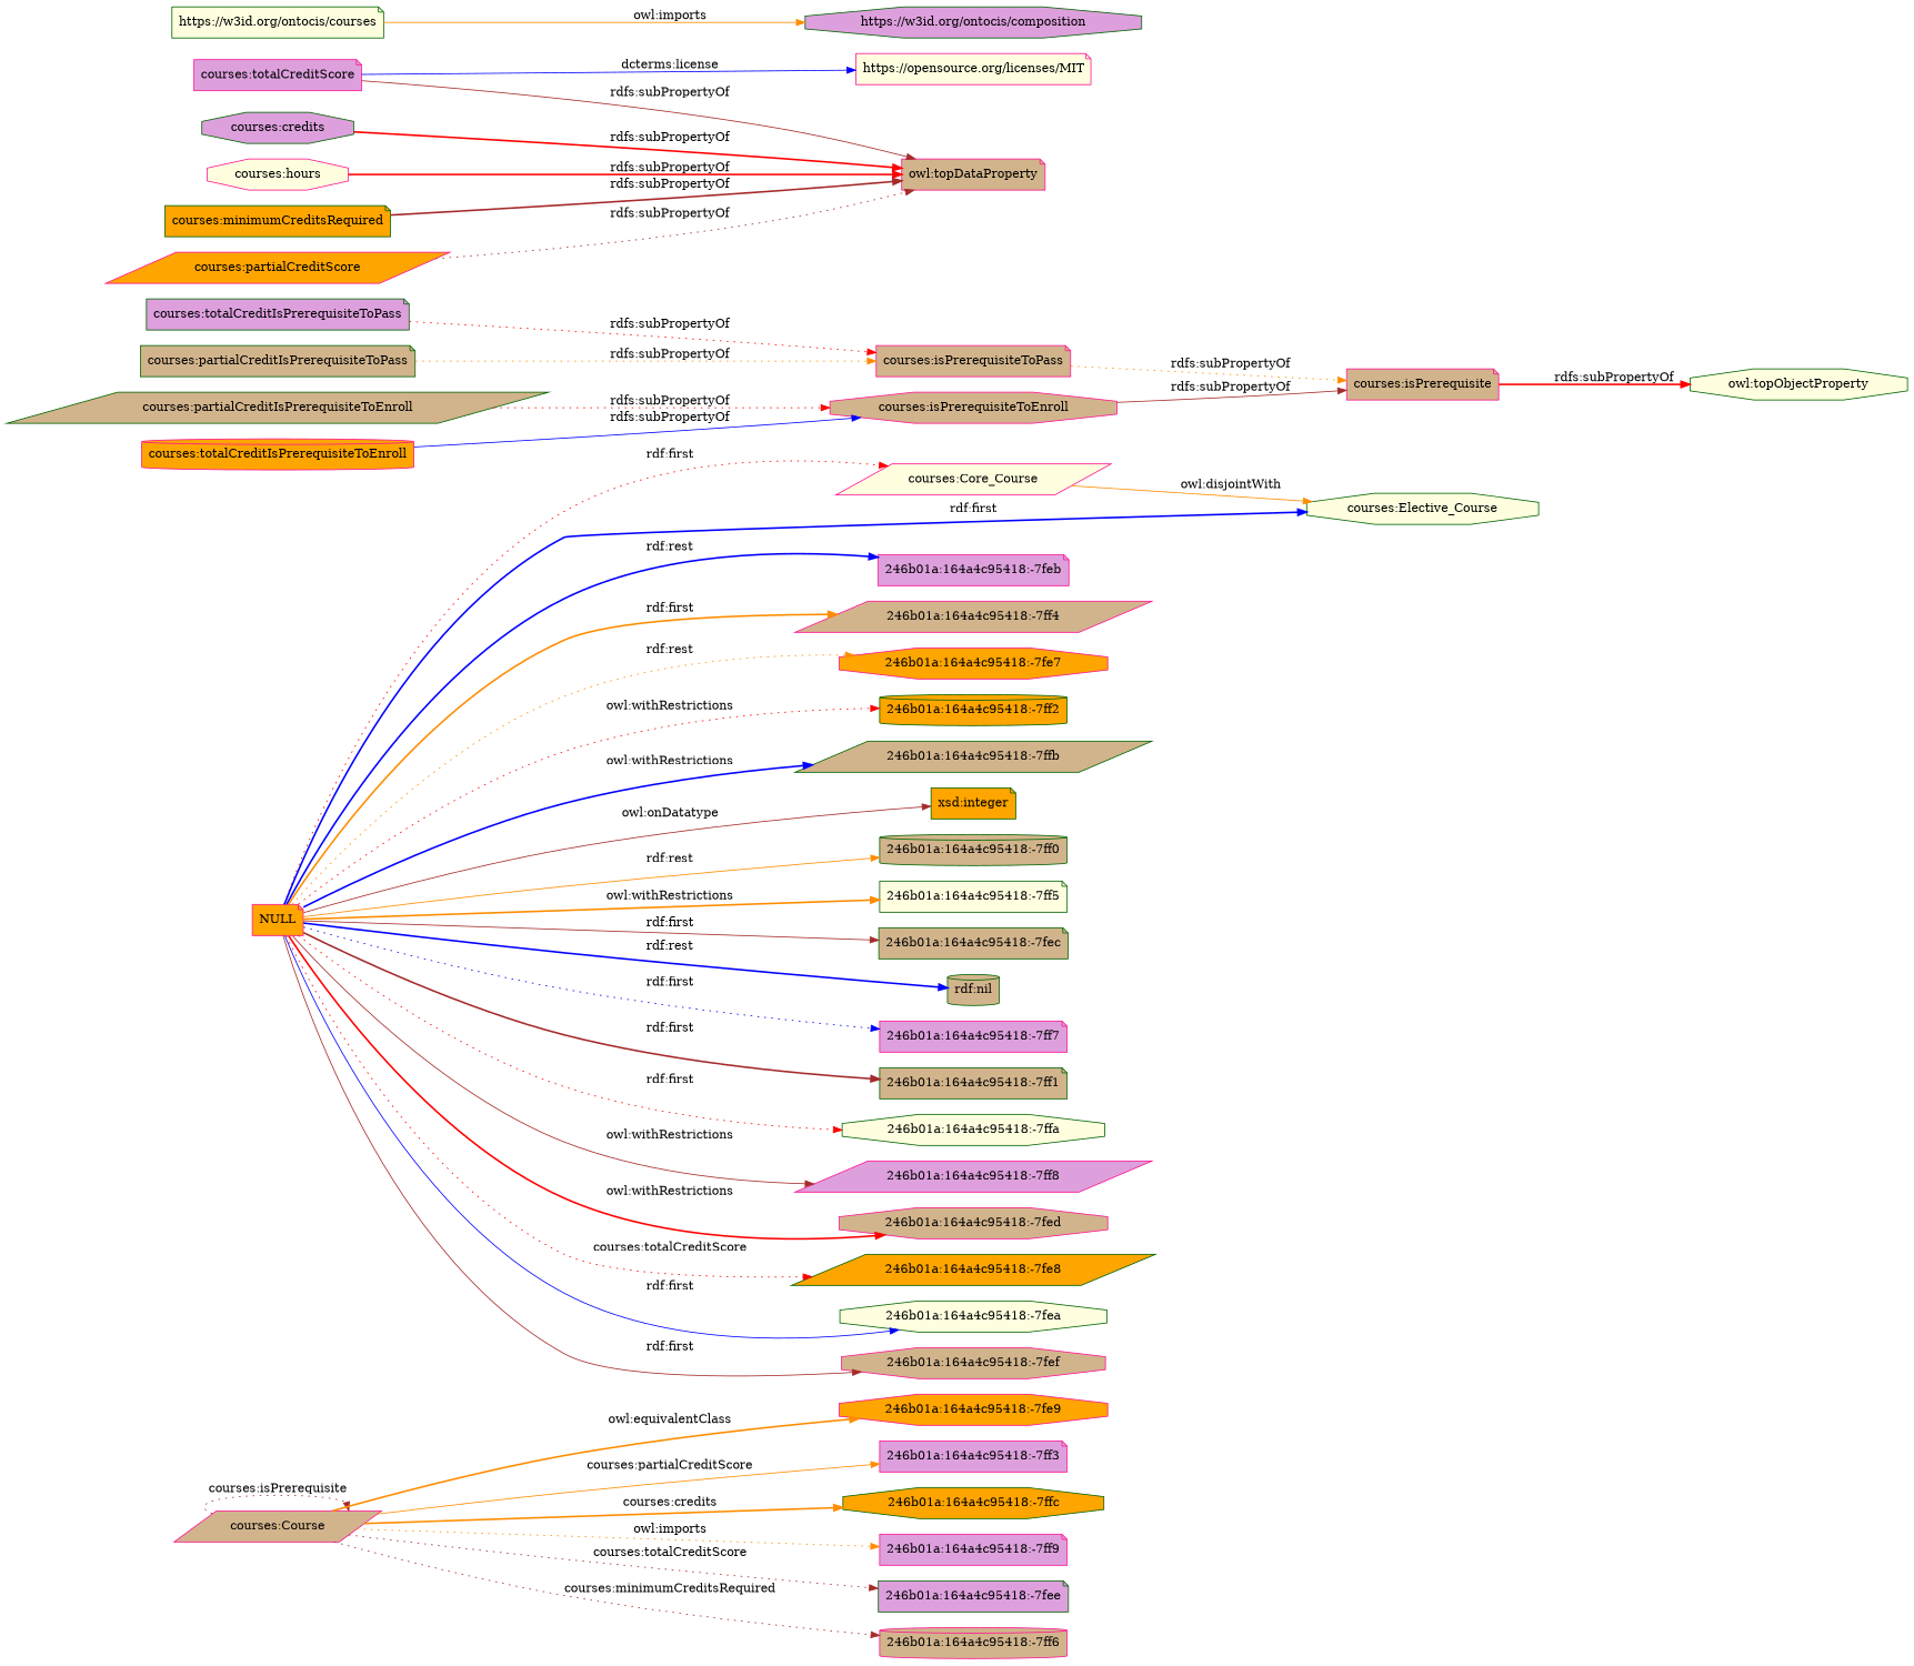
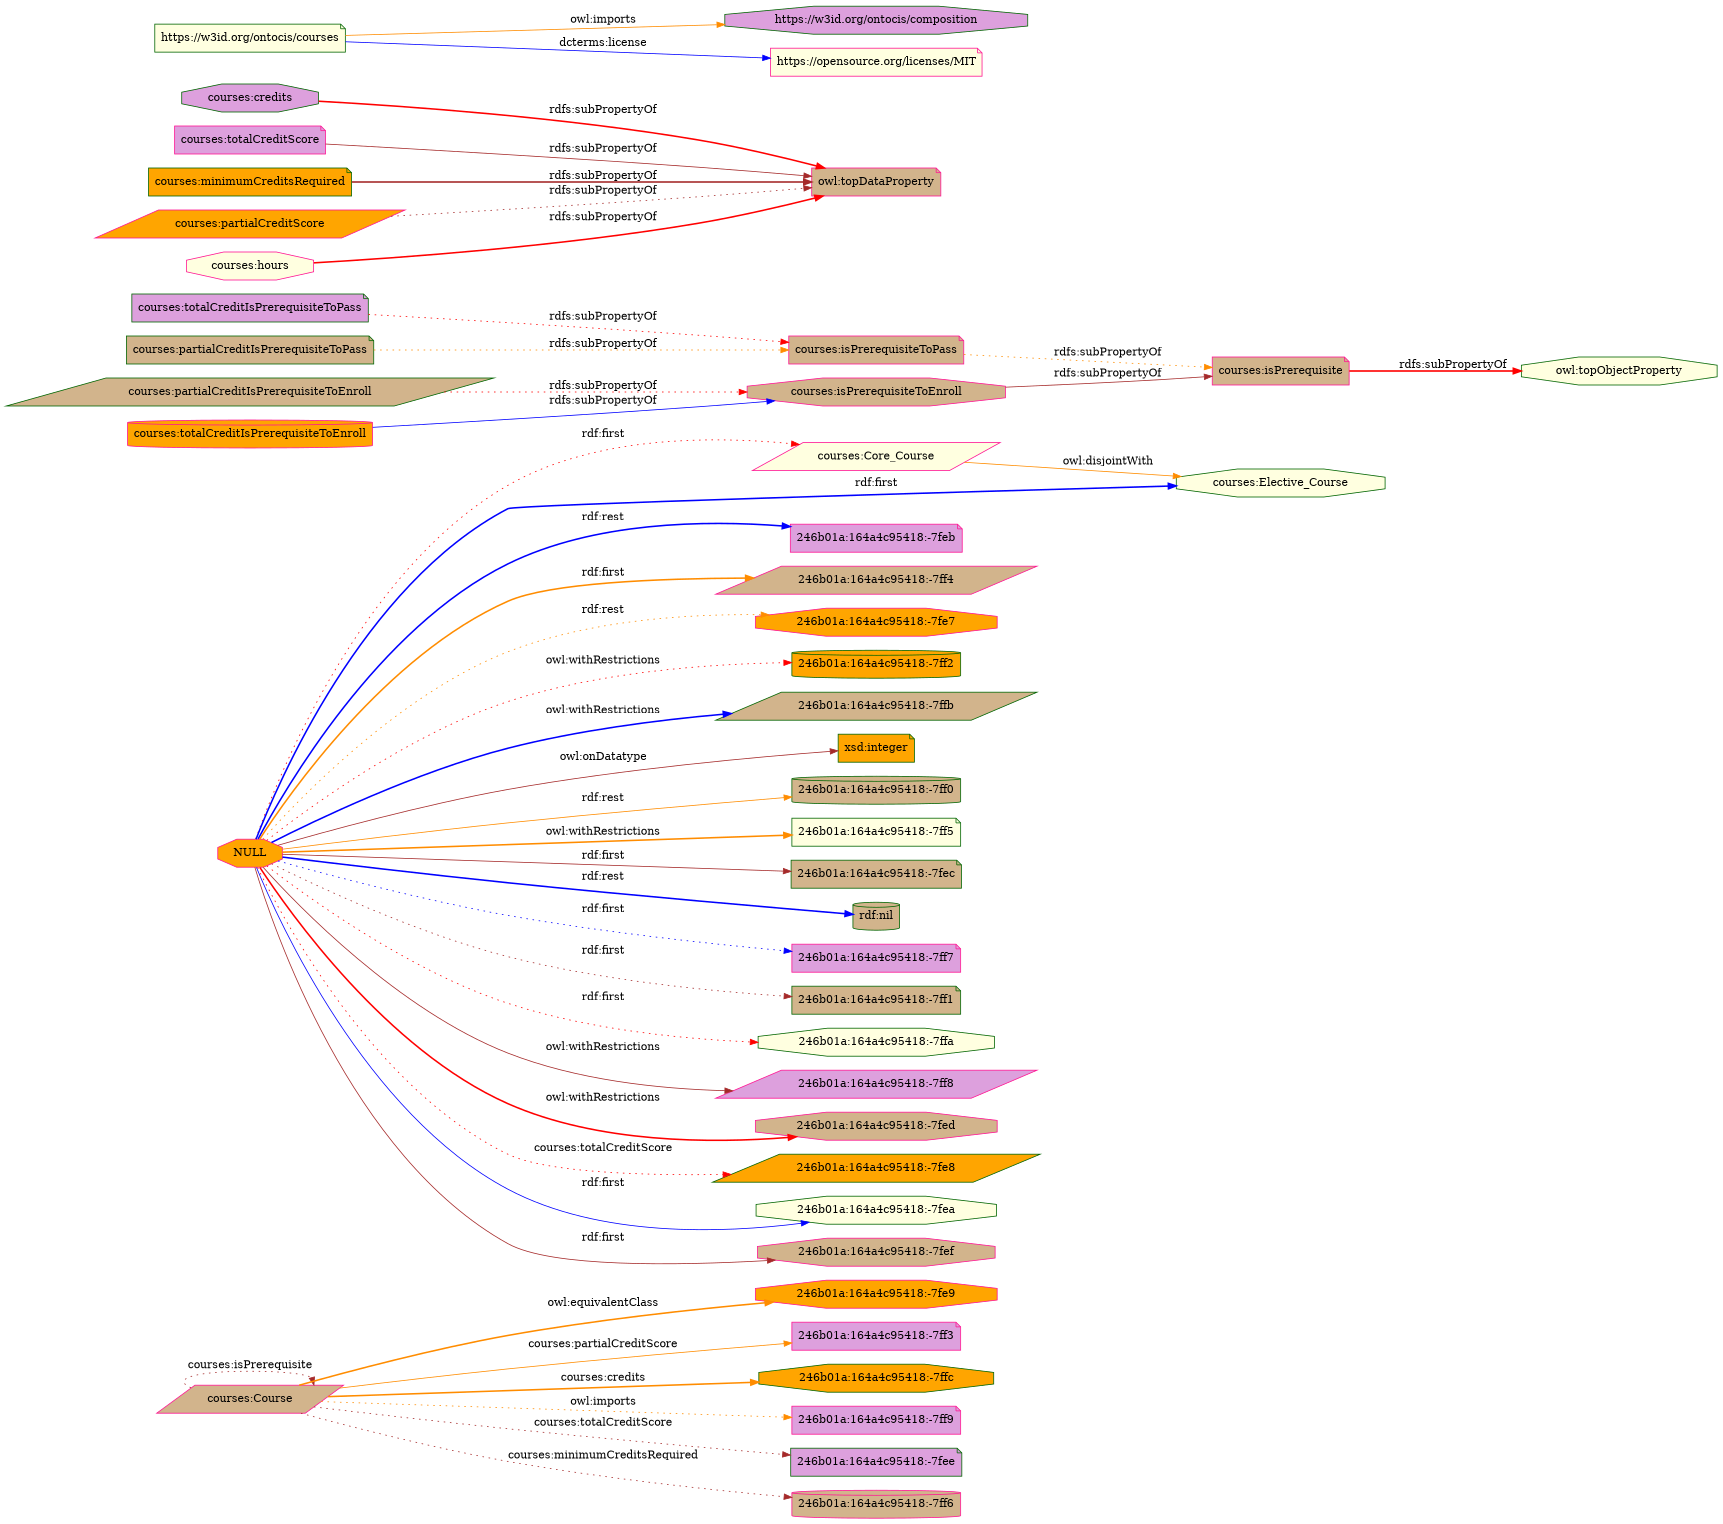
  digraph {
    rankdir=LR
    node [color=deeppink fillcolor=tan shape=note style=filled]
    edge [color=brown style=dotted]
    "courses:Course" [shape=parallelogram]
    "246b01a:164a4c95418:-7fe9" [fillcolor=orange shape=octagon]
    "246b01a:164a4c95418:-7ff3" [fillcolor=plum]
    "246b01a:164a4c95418:-7ffc" [color=darkgreen fillcolor=orange shape=octagon]
    "246b01a:164a4c95418:-7ff9" [fillcolor=plum]
    "246b01a:164a4c95418:-7fee" [color=darkgreen fillcolor=plum]
    "246b01a:164a4c95418:-7ff6" [shape=cylinder]
    "courses:Core_Course" [fillcolor=lightyellow shape=parallelogram]
    "courses:Elective_Course" [color=darkgreen fillcolor=lightyellow shape=octagon]
    "courses:totalCreditIsPrerequisiteToPass" [color=darkgreen fillcolor=plum]
    "courses:isPrerequisiteToPass"
    "courses:isPrerequisite"
    "owl:topObjectProperty" [color=darkgreen fillcolor=lightyellow shape=octagon]
    "courses:credits" [color=darkgreen fillcolor=plum shape=octagon]
    "owl:topDataProperty"
    "courses:totalCreditScore" [fillcolor=plum]
    "https://w3id.org/ontocis/courses" [color=darkgreen fillcolor=lightyellow]
    "https://w3id.org/ontocis/composition" [color=darkgreen fillcolor=plum shape=octagon]
    "https://opensource.org/licenses/MIT" [fillcolor=lightyellow]
    "courses:partialCreditIsPrerequisiteToPass" [color=darkgreen]
    "courses:isPrerequisiteToEnroll" [shape=octagon]
    "courses:minimumCreditsRequired" [color=darkgreen fillcolor=orange]
    "courses:partialCreditScore" [fillcolor=orange shape=parallelogram]
    "courses:totalCreditIsPrerequisiteToEnroll" [fillcolor=orange shape=cylinder]
    "courses:hours" [fillcolor=lightyellow shape=octagon]
-   NULL [fillcolor=orange]
+   NULL [fillcolor=orange shape=octagon]
    "246b01a:164a4c95418:-7feb" [fillcolor=plum]
    "246b01a:164a4c95418:-7ff4" [shape=parallelogram]
    "246b01a:164a4c95418:-7fe7" [fillcolor=orange shape=octagon]
    "246b01a:164a4c95418:-7ff2" [color=darkgreen fillcolor=orange shape=cylinder]
    "246b01a:164a4c95418:-7ffb" [color=darkgreen shape=parallelogram]
    "xsd:integer" [color=darkgreen fillcolor=orange]
    "246b01a:164a4c95418:-7ff0" [color=darkgreen shape=cylinder]
    "246b01a:164a4c95418:-7ff5" [color=darkgreen fillcolor=lightyellow]
    "246b01a:164a4c95418:-7fec" [color=darkgreen]
    "rdf:nil" [color=darkgreen shape=cylinder]
    "246b01a:164a4c95418:-7ff7" [fillcolor=plum]
    "246b01a:164a4c95418:-7ff1" [color=darkgreen]
    "246b01a:164a4c95418:-7ffa" [color=darkgreen fillcolor=lightyellow shape=octagon]
    "246b01a:164a4c95418:-7ff8" [fillcolor=plum shape=parallelogram]
    "246b01a:164a4c95418:-7fed" [shape=octagon]
    "246b01a:164a4c95418:-7fe8" [color=darkgreen fillcolor=orange shape=parallelogram]
    "246b01a:164a4c95418:-7fea" [color=darkgreen fillcolor=lightyellow shape=octagon]
    "246b01a:164a4c95418:-7fef" [shape=octagon]
    "courses:partialCreditIsPrerequisiteToEnroll" [color=darkgreen shape=parallelogram]
    "courses:Course" -> "courses:Course" [label="courses:isPrerequisite"]
    "courses:Course" -> "246b01a:164a4c95418:-7fe9" [color=darkorange label="owl:equivalentClass" style=bold]
    "courses:Course" -> "246b01a:164a4c95418:-7ff3" [color=darkorange label="courses:partialCreditScore" style=solid]
    "courses:Course" -> "246b01a:164a4c95418:-7ffc" [color=darkorange label="courses:credits" style=bold]
    "courses:Course" -> "246b01a:164a4c95418:-7ff9" [color=darkorange label="owl:imports"]
    "courses:Course" -> "246b01a:164a4c95418:-7fee" [label="courses:totalCreditScore"]
    "courses:Course" -> "246b01a:164a4c95418:-7ff6" [label="courses:minimumCreditsRequired"]
    "courses:Core_Course" -> "courses:Elective_Course" [color=darkorange label="owl:disjointWith" style=solid]
    "courses:totalCreditIsPrerequisiteToPass" -> "courses:isPrerequisiteToPass" [color=red label="rdfs:subPropertyOf"]
    "courses:isPrerequisiteToPass" -> "courses:isPrerequisite" [color=darkorange label="rdfs:subPropertyOf"]
    "courses:isPrerequisite" -> "owl:topObjectProperty" [color=red label="rdfs:subPropertyOf" style=bold]
    "courses:credits" -> "owl:topDataProperty" [color=red label="rdfs:subPropertyOf" style=bold]
    "courses:totalCreditScore" -> "owl:topDataProperty" [label="rdfs:subPropertyOf" style=solid]
    "https://w3id.org/ontocis/courses" -> "https://w3id.org/ontocis/composition" [color=darkorange label="owl:imports" style=solid]
-   "courses:totalCreditScore" -> "https://opensource.org/licenses/MIT" [color=blue label="dcterms:license" style=solid]
+   "https://w3id.org/ontocis/courses" -> "https://opensource.org/licenses/MIT" [color=blue label="dcterms:license" style=solid]
    "courses:partialCreditIsPrerequisiteToPass" -> "courses:isPrerequisiteToPass" [color=darkorange label="rdfs:subPropertyOf"]
    "courses:isPrerequisiteToEnroll" -> "courses:isPrerequisite" [label="rdfs:subPropertyOf" style=solid]
    "courses:minimumCreditsRequired" -> "owl:topDataProperty" [label="rdfs:subPropertyOf" style=bold]
    "courses:partialCreditScore" -> "owl:topDataProperty" [label="rdfs:subPropertyOf"]
    "courses:totalCreditIsPrerequisiteToEnroll" -> "courses:isPrerequisiteToEnroll" [color=blue label="rdfs:subPropertyOf" style=solid]
    "courses:hours" -> "owl:topDataProperty" [color=red label="rdfs:subPropertyOf" style=bold]
    NULL -> "courses:Core_Course" [color=red label="rdf:first"]
    NULL -> "courses:Elective_Course" [color=blue label="rdf:first" style=bold]
    NULL -> "246b01a:164a4c95418:-7feb" [color=blue label="rdf:rest" style=bold]
    NULL -> "246b01a:164a4c95418:-7ff4" [color=darkorange label="rdf:first" style=bold]
    NULL -> "246b01a:164a4c95418:-7fe7" [color=darkorange label="rdf:rest"]
    NULL -> "246b01a:164a4c95418:-7ff2" [color=red label="owl:withRestrictions"]
    NULL -> "246b01a:164a4c95418:-7ffb" [color=blue label="owl:withRestrictions" style=bold]
    NULL -> "xsd:integer" [label="owl:onDatatype" style=solid]
    NULL -> "246b01a:164a4c95418:-7ff0" [color=darkorange label="rdf:rest" style=solid]
    NULL -> "246b01a:164a4c95418:-7ff5" [color=darkorange label="owl:withRestrictions" style=bold]
    NULL -> "246b01a:164a4c95418:-7fec" [label="rdf:first" style=solid]
    NULL -> "rdf:nil" [color=blue label="rdf:rest" style=bold]
    NULL -> "246b01a:164a4c95418:-7ff7" [color=blue label="rdf:first"]
-   NULL -> "246b01a:164a4c95418:-7ff1" [label="rdf:first" style=bold]
+   NULL -> "246b01a:164a4c95418:-7ff1" [label="rdf:first"]
    NULL -> "246b01a:164a4c95418:-7ffa" [color=red label="rdf:first"]
    NULL -> "246b01a:164a4c95418:-7ff8" [label="owl:withRestrictions" style=solid]
    NULL -> "246b01a:164a4c95418:-7fed" [color=red label="owl:withRestrictions" style=bold]
    NULL -> "246b01a:164a4c95418:-7fe8" [color=red label="courses:totalCreditScore"]
    NULL -> "246b01a:164a4c95418:-7fea" [color=blue label="rdf:first" style=solid]
    NULL -> "246b01a:164a4c95418:-7fef" [label="rdf:first" style=solid]
    "courses:partialCreditIsPrerequisiteToEnroll" -> "courses:isPrerequisiteToEnroll" [color=red label="rdfs:subPropertyOf"]
  }
